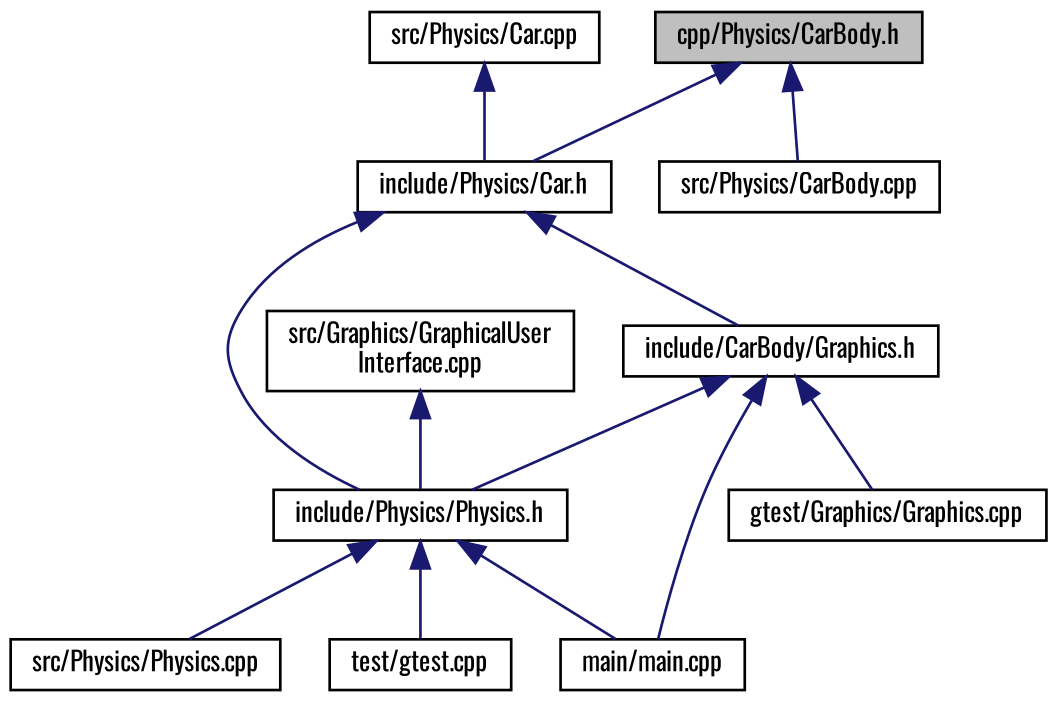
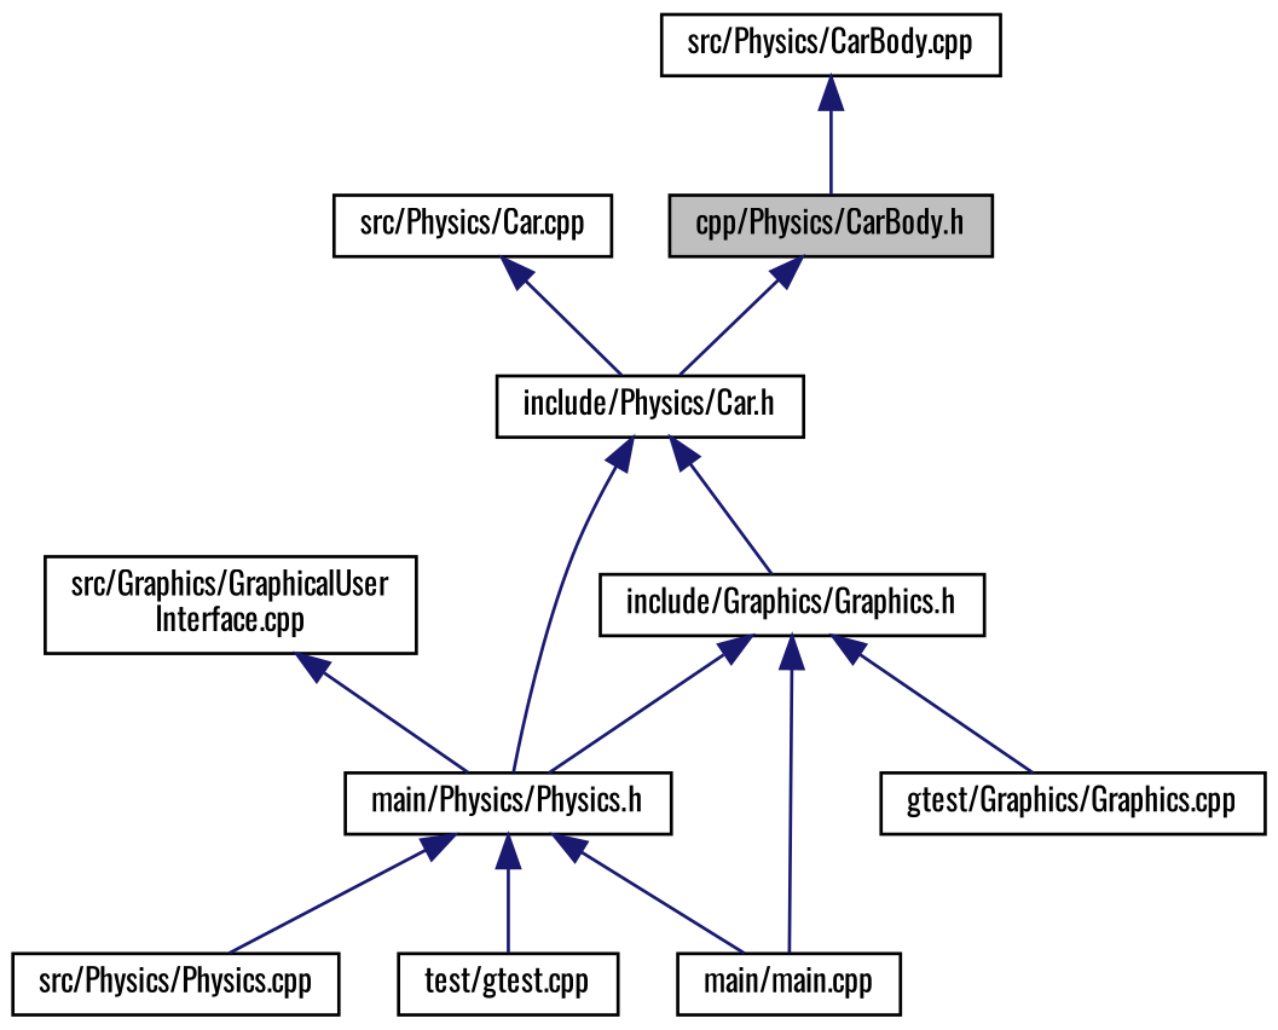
  digraph {
    fontname=Oswald
    node [color=black fillcolor=white fontname=Oswald fontsize=10 shape=record style=filled]
    edge [color=midnightblue dir=back fontname=Oswald fontsize=10 labelfontname=Helvetica labelfontsize=10 style=solid]
    n1 [fillcolor=grey75 fontcolor=black height=0.2 label="cpp/Physics/CarBody.h" width=0.4]
    n2 [height=0.2 label="include/Physics/Car.h" width=0.4]
    n3 [height=0.2 label="src/Physics/CarBody.cpp" width=0.4]
-   n4 [height=0.2 label="include/CarBody/Graphics.h" width=0.4]
-   n5 [height=0.2 label="include/Physics/Physics.h" width=0.4]
+   n4 [height=0.2 label="include/Graphics/Graphics.h" width=0.4]
+   n5 [height=0.2 label="main/Physics/Physics.h" width=0.4]
    n6 [height=0.2 label="main/main.cpp" width=0.4]
    n7 [height=0.2 label="gtest/Graphics/Graphics.cpp" width=0.4]
    n8 [height=0.2 label="src/Physics/Physics.cpp" width=0.4]
    n9 [height=0.2 label="test/gtest.cpp" width=0.4]
    n10 [height=0.2 label="src/Physics/Car.cpp" width=0.4]
    n11 [height=0.2 label="src/Graphics/GraphicalUser\lInterface.cpp" width=0.4]
    n1 -> n2
-   n1 -> n3
+   n3 -> n1
    n2 -> n4
    n2 -> n5
    n4 -> n5
    n4 -> n6
    n4 -> n7
    n5 -> n6
    n5 -> n8
    n5 -> n9
    n10 -> n2
    n11 -> n5
  }
